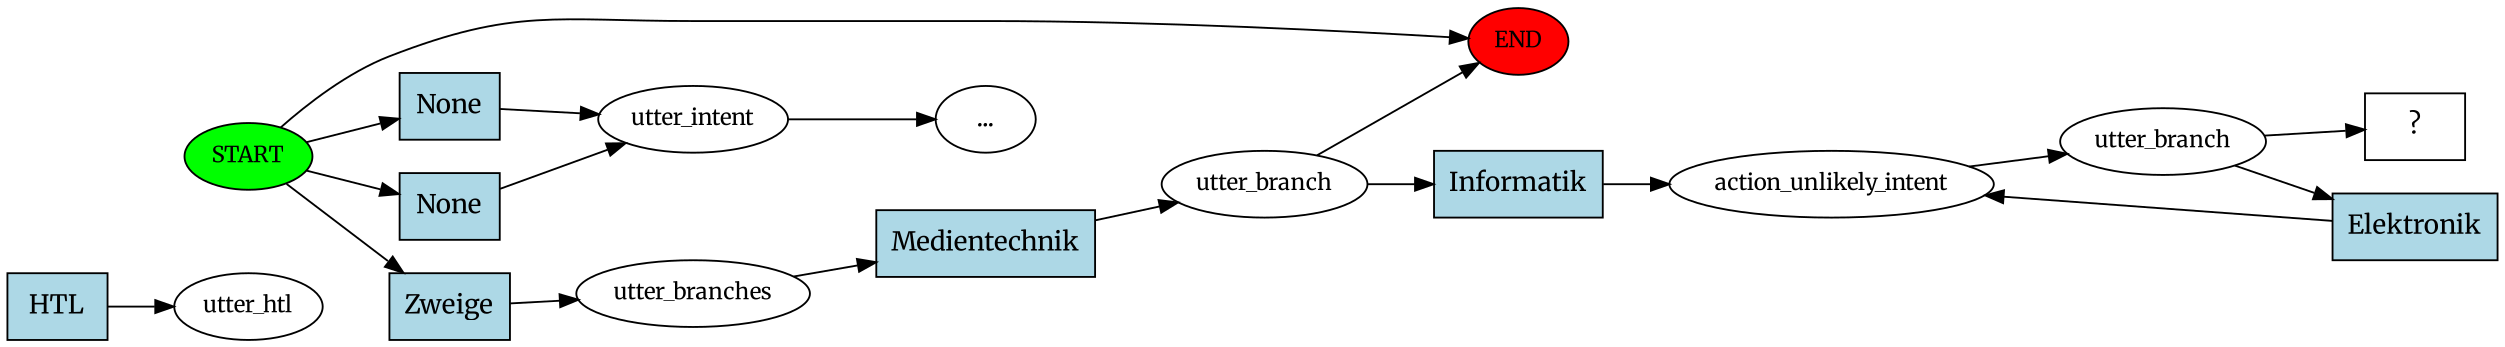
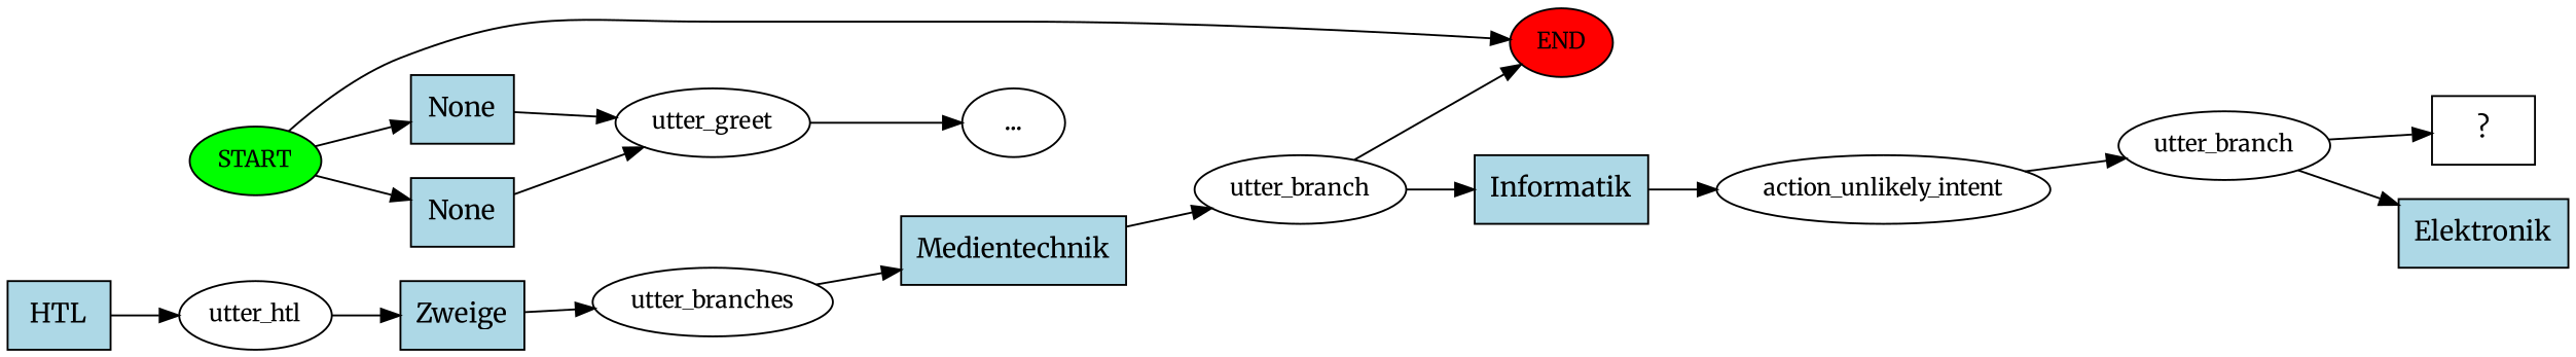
  digraph {
    fontname=Merriweather
    rankdir=LR
    node [fontname=Merriweather style=filled]
    edge [fontname=Merriweather]
    n1 [fillcolor=green fontsize=12 label=START]
    n2 [fillcolor=red fontsize=12 label=END]
    n3 [fillcolor=lightblue label=None shape=rect]
    n4 [fillcolor=lightblue label=None shape=rect]
-   n5 [fontsize=12 label=utter_intent style=""]
+   n5 [fontsize=12 label=utter_greet style=""]
    n6 [fillcolor=lightblue label=HTL shape=rect]
    n7 [fontsize=12 label=utter_htl style=""]
    n8 [label="..." style=""]
    n9 [fillcolor=lightblue label=Zweige shape=rect]
    n10 [fontsize=12 label=utter_branches style=""]
    n11 [fillcolor=lightblue label=Medientechnik shape=rect]
    n12 [fontsize=12 label=utter_branch style=""]
    n13 [fillcolor=lightblue label=Informatik shape=rect]
    n14 [fontsize=12 label=action_unlikely_intent style=""]
    n15 [fontsize=12 label=utter_branch style=""]
    n16 [label="  ?  " shape=rect style=""]
    n17 [fillcolor=lightblue label=Elektronik shape=rect]
    n1 -> n2
    n1 -> n3
    n1 -> n4
    n3 -> n5
    n4 -> n5
    n5 -> n8
    n6 -> n7
-   n1 -> n9
+   n7 -> n9
    n9 -> n10
    n10 -> n11
    n11 -> n12
    n12 -> n2
    n12 -> n13
    n13 -> n14
    n14 -> n15
    n15 -> n16
    n15 -> n17
-   n17 -> n14
  }
